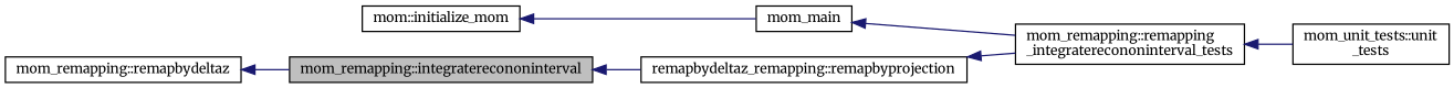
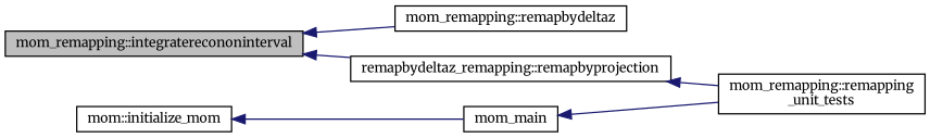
  digraph {
    fontname=Merriweather
    rankdir=LR
    node [color=black fillcolor=white fontname=Merriweather fontsize=10 shape=record style=filled]
    edge [color=midnightblue dir=back fontname=Merriweather fontsize=10 labelfontname=Helvetica labelfontsize=10 style=solid]
    n1 [fillcolor=grey75 fontcolor=black height=0.2 label="mom_remapping::integraterecononinterval" width=0.4]
    n2 [height=0.2 label="mom_remapping::remapbydeltaz" width=0.4]
    n3 [height=0.2 label="remapbydeltaz_remapping::remapbyprojection" width=0.4]
-   n4 [height=0.2 label="mom_remapping::remapping\l_integraterecononinterval_tests" width=0.4]
-   n5 [height=0.2 label="mom_unit_tests::unit\l_tests" width=0.4]
+   n4 [height=0.2 label="mom_remapping::remapping\l_unit_tests" width=0.4]
    n6 [height=0.2 label="mom::initialize_mom" width=0.4]
    n7 [height=0.2 label=mom_main width=0.4]
-   n2 -> n1
+   n1 -> n2
    n1 -> n3
    n3 -> n4
-   n4 -> n5
    n6 -> n7
    n7 -> n4
  }
